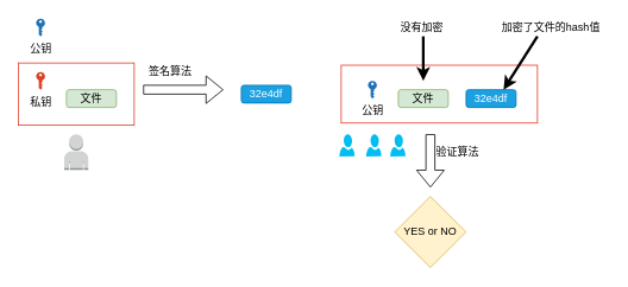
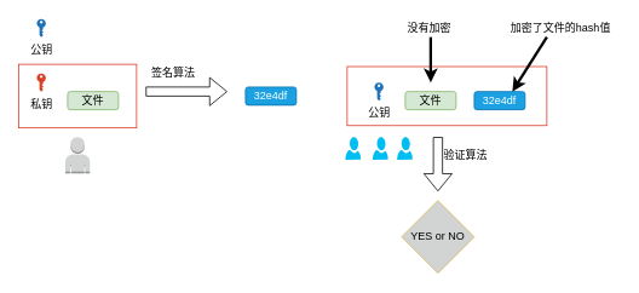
  <mxCell id="0" />
  <mxCell id="1" parent="0" />
  <mxCell id="2" value="" style="fillColor=none;strokeColor=#DD3522;verticalAlign=top;fontStyle=0;fontColor=#DD3522;" parent="1" vertex="1"><mxGeometry x="20" y="70" width="130" height="70" as="geometry" /></mxCell>
  <mxCell id="3" value="公钥" style="sketch=0;pointerEvents=1;shadow=0;dashed=0;html=1;strokeColor=none;labelPosition=center;verticalLabelPosition=bottom;verticalAlign=top;outlineConnect=0;align=center;shape=mxgraph.office.security.key_permissions;fillColor=#2072B8;" parent="1" vertex="1"><mxGeometry x="40" y="20" width="10" height="20" as="geometry" /></mxCell>
  <mxCell id="4" value="私钥&lt;br&gt;" style="sketch=0;pointerEvents=1;shadow=0;dashed=0;html=1;strokeColor=none;labelPosition=center;verticalLabelPosition=bottom;verticalAlign=top;outlineConnect=0;align=center;shape=mxgraph.office.security.key_permissions;fillColor=#DA4026;" parent="1" vertex="1"><mxGeometry x="40" y="80" width="10" height="20" as="geometry" /></mxCell>
  <mxCell id="5" value="文件" style="rounded=1;whiteSpace=wrap;html=1;fillColor=#d5e8d4;strokeColor=#82b366;" parent="1" vertex="1"><mxGeometry x="74" y="100" width="56" height="20" as="geometry" /></mxCell>
  <mxCell id="6" value="" style="shape=flexArrow;endArrow=classic;html=1;" parent="1" edge="1"><mxGeometry width="50" height="50" relative="1" as="geometry"><mxPoint x="160" y="100" as="sourcePoint" /><mxPoint x="250" y="100" as="targetPoint" /></mxGeometry></mxCell>
  <mxCell id="7" value="签名算法" style="text;html=1;align=center;verticalAlign=middle;resizable=0;points=[];autosize=1;strokeColor=none;fillColor=none;" parent="1" vertex="1"><mxGeometry x="160" y="70" width="60" height="20" as="geometry" /></mxCell>
  <mxCell id="8" value="32e4df" style="rounded=1;whiteSpace=wrap;html=1;fillColor=#1ba1e2;strokeColor=#006EAF;fontColor=#ffffff;" parent="1" vertex="1"><mxGeometry x="270" y="95" width="56" height="20" as="geometry" /></mxCell>
  <mxCell id="9" value="" style="outlineConnect=0;dashed=0;verticalLabelPosition=bottom;verticalAlign=top;align=center;html=1;shape=mxgraph.aws3.user;fillColor=#D2D3D3;gradientColor=none;" parent="1" vertex="1"><mxGeometry x="71.5" y="150" width="27" height="40" as="geometry" /></mxCell>
  <mxCell id="10" value="" style="fillColor=none;strokeColor=#DD3522;verticalAlign=top;fontStyle=0;fontColor=#DD3522;" parent="1" vertex="1"><mxGeometry x="382" y="72.5" width="220" height="65" as="geometry" /></mxCell>
  <mxCell id="11" value="文件" style="rounded=1;whiteSpace=wrap;html=1;fillColor=#d5e8d4;strokeColor=#82b366;" parent="1" vertex="1"><mxGeometry x="446" y="100" width="56" height="20" as="geometry" /></mxCell>
  <mxCell id="12" value="公钥" style="sketch=0;pointerEvents=1;shadow=0;dashed=0;html=1;strokeColor=none;labelPosition=center;verticalLabelPosition=bottom;verticalAlign=top;outlineConnect=0;align=center;shape=mxgraph.office.security.key_permissions;fillColor=#2072B8;" parent="1" vertex="1"><mxGeometry x="412" y="90" width="10" height="20" as="geometry" /></mxCell>
  <mxCell id="13" value="32e4df" style="rounded=1;whiteSpace=wrap;html=1;fillColor=#1ba1e2;strokeColor=#006EAF;fontColor=#ffffff;" parent="1" vertex="1"><mxGeometry x="522" y="100" width="56" height="20" as="geometry" /></mxCell>
  <mxCell id="14" value="" style="endArrow=classic;html=1;strokeWidth=3;" parent="1" edge="1"><mxGeometry width="50" height="50" relative="1" as="geometry"><mxPoint x="474" y="40" as="sourcePoint" /><mxPoint x="474" y="90" as="targetPoint" /></mxGeometry></mxCell>
  <mxCell id="15" value="没有加密" style="text;html=1;align=center;verticalAlign=middle;resizable=0;points=[];autosize=1;strokeColor=none;fillColor=none;" parent="1" vertex="1"><mxGeometry x="442" y="20" width="60" height="20" as="geometry" /></mxCell>
  <mxCell id="16" value="" style="endArrow=classic;html=1;strokeWidth=3;entryX=0.75;entryY=0;entryDx=0;entryDy=0;" parent="1" target="13" edge="1"><mxGeometry width="50" height="50" relative="1" as="geometry"><mxPoint x="602" y="40" as="sourcePoint" /><mxPoint x="484" y="100" as="targetPoint" /></mxGeometry></mxCell>
  <mxCell id="17" value="加密了文件的hash值" style="text;html=1;align=center;verticalAlign=middle;resizable=0;points=[];autosize=1;strokeColor=none;fillColor=none;" parent="1" vertex="1"><mxGeometry x="552" y="20" width="130" height="20" as="geometry" /></mxCell>
  <mxCell id="18" value="" style="shape=flexArrow;endArrow=classic;html=1;" parent="1" edge="1"><mxGeometry width="50" height="50" relative="1" as="geometry"><mxPoint x="482" y="150" as="sourcePoint" /><mxPoint x="482" y="210" as="targetPoint" /></mxGeometry></mxCell>
  <mxCell id="19" value="验证算法" style="text;html=1;align=center;verticalAlign=middle;resizable=0;points=[];autosize=1;strokeColor=none;fillColor=none;" parent="1" vertex="1"><mxGeometry x="482" y="160" width="60" height="20" as="geometry" /></mxCell>
- <mxCell id="20" value="YES or NO" style="rhombus;whiteSpace=wrap;html=1;fillColor=#fff2cc;strokeColor=#d6b656;" parent="1" vertex="1"><mxGeometry x="442" y="220" width="80" height="80" as="geometry" /></mxCell>
+ <mxCell id="20" value="YES or NO" style="rhombus;whiteSpace=wrap;html=1;fillColor=#d2d3d3;strokeColor=#d6b656;" parent="1" vertex="1"><mxGeometry x="442" y="220" width="80" height="80" as="geometry" /></mxCell>
  <mxCell id="21" value="" style="verticalLabelPosition=bottom;html=1;verticalAlign=top;align=center;strokeColor=none;fillColor=#00BEF2;shape=mxgraph.azure.user;" parent="1" vertex="1"><mxGeometry x="380" y="150" width="17" height="25" as="geometry" /></mxCell>
  <mxCell id="22" value="" style="verticalLabelPosition=bottom;html=1;verticalAlign=top;align=center;strokeColor=none;fillColor=#00BEF2;shape=mxgraph.azure.user;" parent="1" vertex="1"><mxGeometry x="410" y="150" width="17" height="25" as="geometry" /></mxCell>
  <mxCell id="23" value="" style="verticalLabelPosition=bottom;html=1;verticalAlign=top;align=center;strokeColor=none;fillColor=#00BEF2;shape=mxgraph.azure.user;" parent="1" vertex="1"><mxGeometry x="437" y="150" width="17" height="25" as="geometry" /></mxCell>
